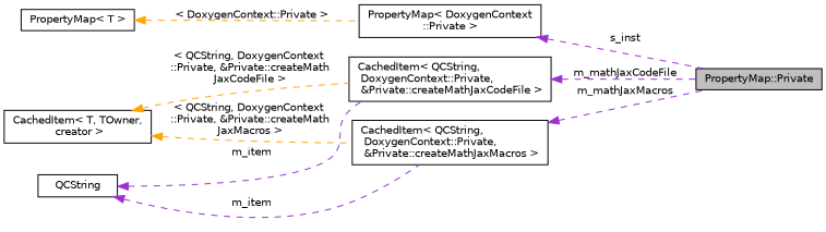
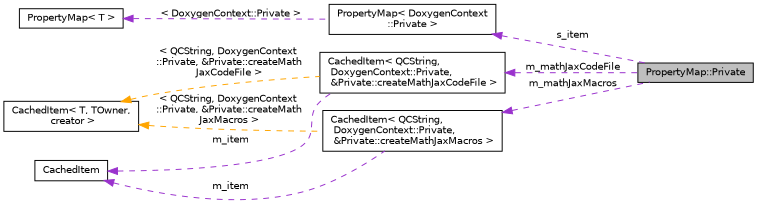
  digraph {
    rankdir=LR
    node [color=black fillcolor=white fontname=Helvetica fontsize=10 shape=record style=filled]
    edge [color=darkorchid3 dir=back fontname=Helvetica fontsize=10 labelfontname=Helvetica labelfontsize=10 style=dashed]
    n1 [fillcolor=grey75 fontcolor=black height=0.2 label="PropertyMap::Private" width=0.4]
    n2 [height=0.2 label="PropertyMap\< DoxygenContext\l::Private \>" width=0.4]
    n3 [height=0.2 label="PropertyMap\< T \>" width=0.4]
    n4 [height=0.2 label="CachedItem\< QCString,\l DoxygenContext::Private,\l &Private::createMathJaxMacros \>" width=0.4]
-   n5 [height=0.2 label=QCString width=0.4]
+   n5 [height=0.2 label=CachedItem width=0.4]
    n6 [height=0.2 label="CachedItem\< QCString,\l DoxygenContext::Private,\l &Private::createMathJaxCodeFile \>" width=0.4]
    n7 [height=0.2 label="CachedItem\< T, TOwner,\l creator \>" width=0.4]
-   n2 -> n1 [label=" s_inst"]
-   n3 -> n2 [color=orange label=" \< DoxygenContext::Private \>"]
+   n2 -> n1 [label=" s_item"]
+   n3 -> n2 [label=" \< DoxygenContext::Private \>"]
    n4 -> n1 [label=" m_mathJaxMacros"]
    n5 -> n4 [label=" m_item"]
    n5 -> n6 [label=" m_item"]
    n6 -> n1 [label=" m_mathJaxCodeFile"]
    n7 -> n4 [color=orange label=" \< QCString, DoxygenContext\l::Private, &Private::createMath\lJaxMacros \>"]
    n7 -> n6 [color=orange label=" \< QCString, DoxygenContext\l::Private, &Private::createMath\lJaxCodeFile \>"]
  }
